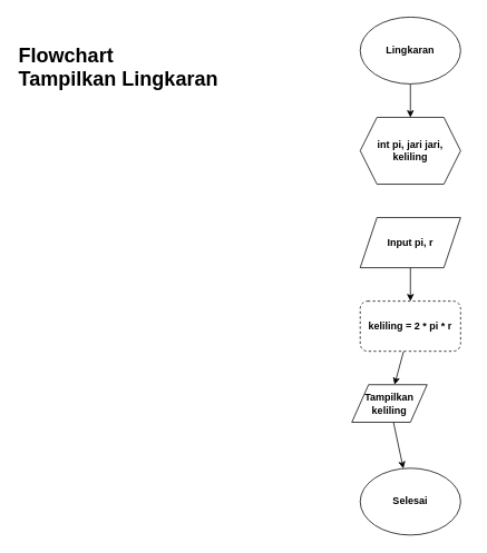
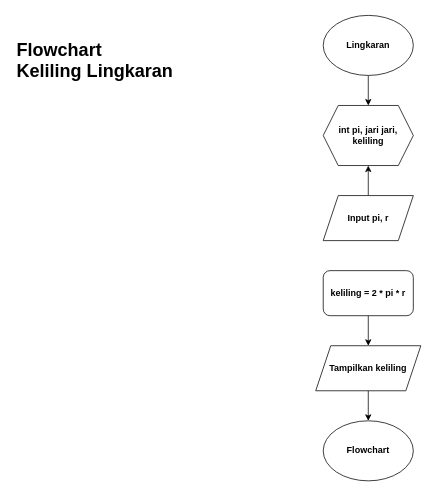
  <mxCell id="0" />
  <mxCell id="1" parent="0" />
  <mxCell id="2" value="" style="edgeStyle=none;html=1;" parent="1" source="3" target="4" edge="1"><mxGeometry relative="1" as="geometry" /></mxCell>
  <mxCell id="3" value="&lt;b&gt;Lingkaran&lt;/b&gt;" style="ellipse;whiteSpace=wrap;html=1;" parent="1" vertex="1"><mxGeometry x="430" y="20" width="120" height="80" as="geometry" /></mxCell>
  <mxCell id="4" value="&lt;b&gt;int pi, jari jari, keliling&lt;/b&gt;" style="shape=hexagon;perimeter=hexagonPerimeter2;whiteSpace=wrap;html=1;fixedSize=1;" parent="1" vertex="1"><mxGeometry x="430" y="140" width="120" height="80" as="geometry" /></mxCell>
- <mxCell id="5" value="" style="edgeStyle=none;html=1;" parent="1" source="6" target="8" edge="1"><mxGeometry relative="1" as="geometry" /></mxCell>
+ <mxCell id="5" value="" style="edgeStyle=none;html=1;" parent="1" source="6" target="4" edge="1"><mxGeometry relative="1" as="geometry" /></mxCell>
  <mxCell id="6" value="&lt;b&gt;Input pi, r&lt;br&gt;&lt;/b&gt;" style="shape=parallelogram;perimeter=parallelogramPerimeter;whiteSpace=wrap;html=1;fixedSize=1;" parent="1" vertex="1"><mxGeometry x="430" y="260" width="120" height="60" as="geometry" /></mxCell>
  <mxCell id="7" value="" style="edgeStyle=none;html=1;" parent="1" source="8" target="10" edge="1"><mxGeometry relative="1" as="geometry" /></mxCell>
- <mxCell id="8" value="&lt;b&gt;keliling = 2 * pi * r&lt;/b&gt;" style="rounded=1;whiteSpace=wrap;html=1;dashed=1;" parent="1" vertex="1"><mxGeometry x="430" y="360" width="120" height="60" as="geometry" /></mxCell>
+ <mxCell id="8" value="&lt;b&gt;keliling = 2 * pi * r&lt;/b&gt;" style="rounded=1;whiteSpace=wrap;html=1;" parent="1" vertex="1"><mxGeometry x="430" y="360" width="120" height="60" as="geometry" /></mxCell>
  <mxCell id="9" value="" style="edgeStyle=none;html=1;" parent="1" source="10" target="11" edge="1"><mxGeometry relative="1" as="geometry" /></mxCell>
- <mxCell id="10" value="&lt;b&gt;Tampilkan keliling&lt;/b&gt;" style="shape=parallelogram;perimeter=parallelogramPerimeter;whiteSpace=wrap;html=1;fixedSize=1;size=20;" parent="1" vertex="1"><mxGeometry x="420" y="460" width="90" height="45" as="geometry" /></mxCell>
- <mxCell id="11" value="&lt;b&gt;Selesai&lt;/b&gt;" style="ellipse;whiteSpace=wrap;html=1;" parent="1" vertex="1"><mxGeometry x="430" y="560" width="120" height="80" as="geometry" /></mxCell>
- <mxCell id="12" value="Flowchart&lt;br&gt;Tampilkan Lingkaran" style="text;strokeColor=none;fillColor=none;html=1;fontSize=24;fontStyle=1;verticalAlign=middle;align=left;" parent="1" vertex="1"><mxGeometry x="20" y="20" width="280" height="120" as="geometry" /></mxCell>
+ <mxCell id="10" value="&lt;b&gt;Tampilkan keliling&lt;/b&gt;" style="shape=parallelogram;perimeter=parallelogramPerimeter;whiteSpace=wrap;html=1;fixedSize=1;size=20;" parent="1" vertex="1"><mxGeometry x="420" y="460" width="140" height="60" as="geometry" /></mxCell>
+ <mxCell id="11" value="&lt;b&gt;Flowchart&lt;/b&gt;" style="ellipse;whiteSpace=wrap;html=1;" parent="1" vertex="1"><mxGeometry x="430" y="560" width="120" height="80" as="geometry" /></mxCell>
+ <mxCell id="12" value="Flowchart&lt;br&gt;Keliling Lingkaran" style="text;strokeColor=none;fillColor=none;html=1;fontSize=24;fontStyle=1;verticalAlign=middle;align=left;" parent="1" vertex="1"><mxGeometry x="20" y="20" width="280" height="120" as="geometry" /></mxCell>
